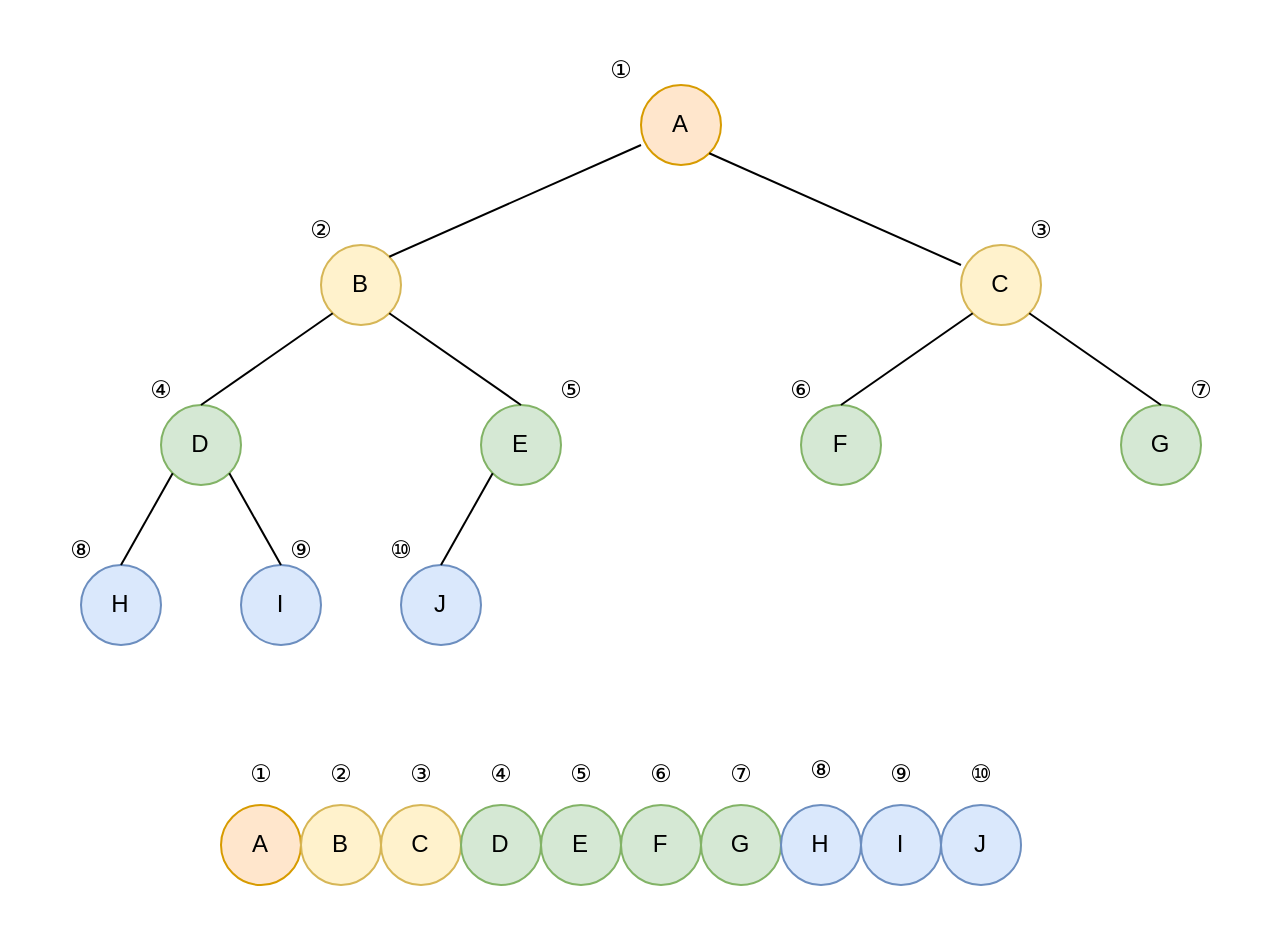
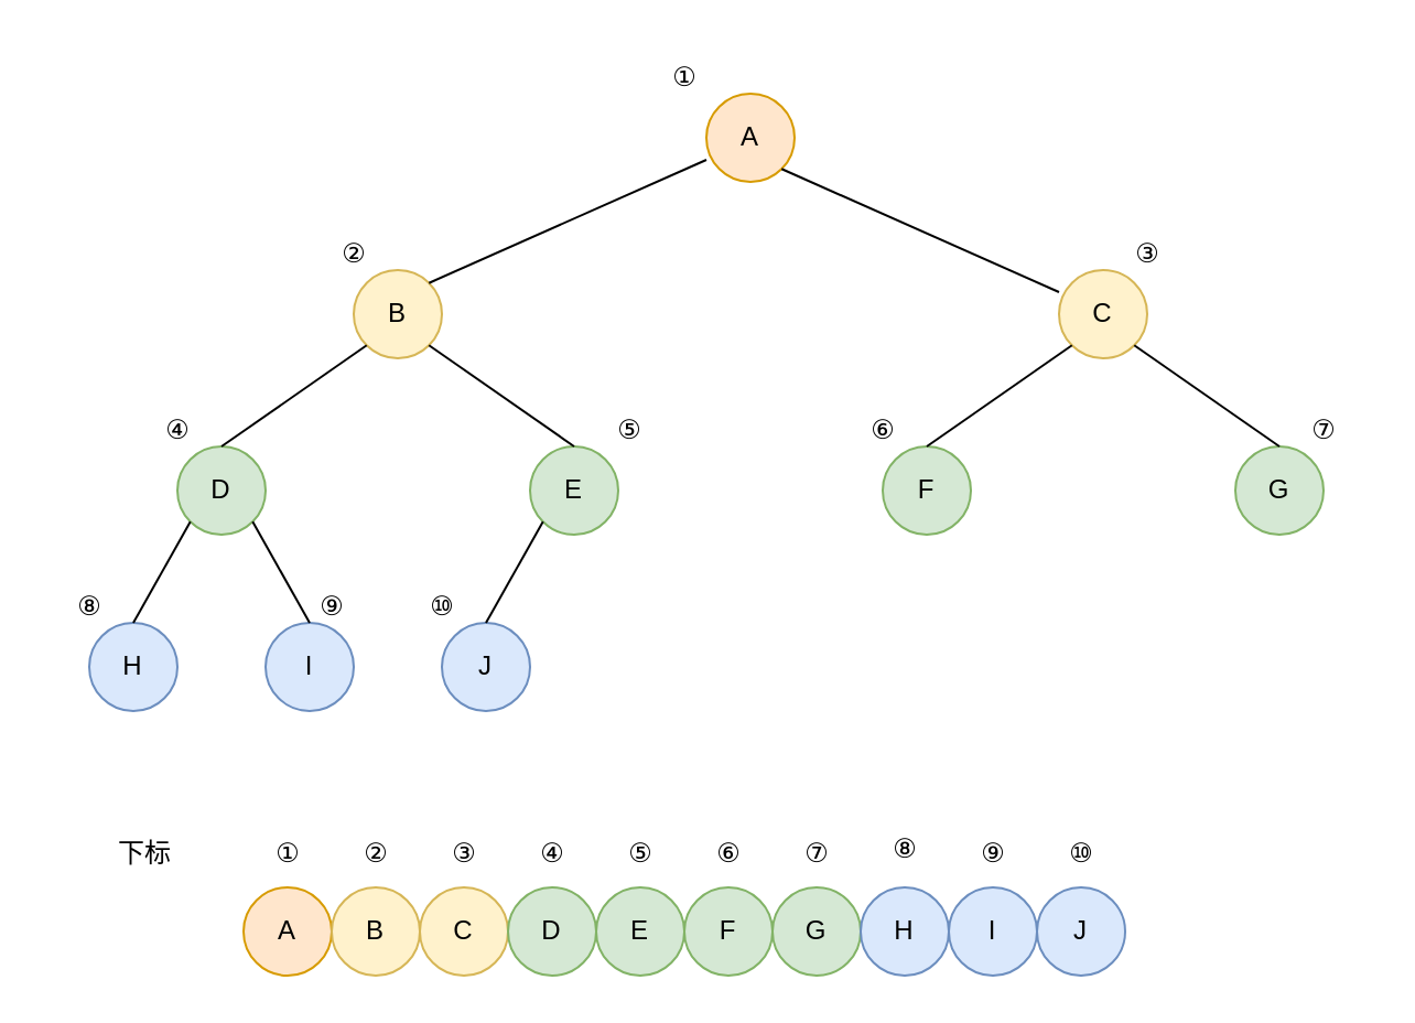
  <mxCell id="0" />
  <mxCell id="1" parent="0" />
  <mxCell id="2" value="A" style="ellipse;whiteSpace=wrap;html=1;aspect=fixed;fillColor=#ffe6cc;strokeColor=#d79b00;" vertex="1" parent="1"><mxGeometry x="320" y="42" width="40" height="40" as="geometry" /></mxCell>
  <mxCell id="3" value="H" style="ellipse;whiteSpace=wrap;html=1;aspect=fixed;fillColor=#dae8fc;strokeColor=#6c8ebf;" vertex="1" parent="1"><mxGeometry x="40" y="282" width="40" height="40" as="geometry" /></mxCell>
  <mxCell id="4" value="I" style="ellipse;whiteSpace=wrap;html=1;aspect=fixed;fillColor=#dae8fc;strokeColor=#6c8ebf;" vertex="1" parent="1"><mxGeometry x="120" y="282" width="40" height="40" as="geometry" /></mxCell>
  <mxCell id="5" value="J" style="ellipse;whiteSpace=wrap;html=1;aspect=fixed;fillColor=#dae8fc;strokeColor=#6c8ebf;" vertex="1" parent="1"><mxGeometry x="200" y="282" width="40" height="40" as="geometry" /></mxCell>
  <mxCell id="6" value="D" style="ellipse;whiteSpace=wrap;html=1;aspect=fixed;fillColor=#d5e8d4;strokeColor=#82b366;" vertex="1" parent="1"><mxGeometry x="80" y="202" width="40" height="40" as="geometry" /></mxCell>
  <mxCell id="7" value="E" style="ellipse;whiteSpace=wrap;html=1;aspect=fixed;fillColor=#d5e8d4;strokeColor=#82b366;" vertex="1" parent="1"><mxGeometry x="240" y="202" width="40" height="40" as="geometry" /></mxCell>
  <mxCell id="8" value="F" style="ellipse;whiteSpace=wrap;html=1;aspect=fixed;fillColor=#d5e8d4;strokeColor=#82b366;" vertex="1" parent="1"><mxGeometry x="400" y="202" width="40" height="40" as="geometry" /></mxCell>
  <mxCell id="9" value="G" style="ellipse;whiteSpace=wrap;html=1;aspect=fixed;fillColor=#d5e8d4;strokeColor=#82b366;" vertex="1" parent="1"><mxGeometry x="560" y="202" width="40" height="40" as="geometry" /></mxCell>
  <mxCell id="10" value="C" style="ellipse;whiteSpace=wrap;html=1;aspect=fixed;fillColor=#fff2cc;strokeColor=#d6b656;" vertex="1" parent="1"><mxGeometry x="480" y="122" width="40" height="40" as="geometry" /></mxCell>
  <mxCell id="11" value="B" style="ellipse;whiteSpace=wrap;html=1;aspect=fixed;fillColor=#fff2cc;strokeColor=#d6b656;" vertex="1" parent="1"><mxGeometry x="160" y="122" width="40" height="40" as="geometry" /></mxCell>
  <mxCell id="12" value="" style="endArrow=none;html=1;entryX=0;entryY=0.75;entryDx=0;entryDy=0;entryPerimeter=0;exitX=1;exitY=0;exitDx=0;exitDy=0;" edge="1" parent="1" source="11" target="2"><mxGeometry width="50" height="50" relative="1" as="geometry"><mxPoint x="240" y="122" as="sourcePoint" /><mxPoint x="290" y="72" as="targetPoint" /></mxGeometry></mxCell>
  <mxCell id="13" value="" style="endArrow=none;html=1;entryX=1;entryY=1;entryDx=0;entryDy=0;exitX=0;exitY=0.25;exitDx=0;exitDy=0;exitPerimeter=0;" edge="1" parent="1" source="10" target="2"><mxGeometry width="50" height="50" relative="1" as="geometry"><mxPoint x="204" y="138" as="sourcePoint" /><mxPoint x="330" y="82" as="targetPoint" /></mxGeometry></mxCell>
  <mxCell id="14" value="" style="endArrow=none;html=1;entryX=0;entryY=1;entryDx=0;entryDy=0;exitX=0.5;exitY=0;exitDx=0;exitDy=0;" edge="1" parent="1" source="6" target="11"><mxGeometry width="50" height="50" relative="1" as="geometry"><mxPoint x="204" y="138" as="sourcePoint" /><mxPoint x="330" y="82" as="targetPoint" /></mxGeometry></mxCell>
  <mxCell id="15" value="" style="endArrow=none;html=1;entryX=1;entryY=1;entryDx=0;entryDy=0;exitX=0.5;exitY=0;exitDx=0;exitDy=0;" edge="1" parent="1" source="7" target="11"><mxGeometry width="50" height="50" relative="1" as="geometry"><mxPoint x="110" y="212" as="sourcePoint" /><mxPoint x="176" y="166" as="targetPoint" /></mxGeometry></mxCell>
  <mxCell id="16" value="" style="endArrow=none;html=1;exitX=0.5;exitY=0;exitDx=0;exitDy=0;entryX=1;entryY=1;entryDx=0;entryDy=0;" edge="1" parent="1" source="9" target="10"><mxGeometry width="50" height="50" relative="1" as="geometry"><mxPoint x="586" y="202" as="sourcePoint" /><mxPoint x="520" y="162" as="targetPoint" /></mxGeometry></mxCell>
  <mxCell id="17" value="" style="endArrow=none;html=1;entryX=0;entryY=1;entryDx=0;entryDy=0;exitX=0.5;exitY=0;exitDx=0;exitDy=0;" edge="1" parent="1" source="8" target="10"><mxGeometry width="50" height="50" relative="1" as="geometry"><mxPoint x="420" y="202" as="sourcePoint" /><mxPoint x="486" y="156" as="targetPoint" /></mxGeometry></mxCell>
  <mxCell id="18" value="" style="endArrow=none;html=1;entryX=0;entryY=1;entryDx=0;entryDy=0;exitX=0.5;exitY=0;exitDx=0;exitDy=0;" edge="1" parent="1" source="3" target="6"><mxGeometry width="50" height="50" relative="1" as="geometry"><mxPoint x="120" y="222" as="sourcePoint" /><mxPoint x="186" y="176" as="targetPoint" /></mxGeometry></mxCell>
  <mxCell id="19" value="" style="endArrow=none;html=1;entryX=1;entryY=1;entryDx=0;entryDy=0;exitX=0.5;exitY=0;exitDx=0;exitDy=0;" edge="1" parent="1" source="4" target="6"><mxGeometry width="50" height="50" relative="1" as="geometry"><mxPoint x="70" y="292" as="sourcePoint" /><mxPoint x="96" y="246" as="targetPoint" /></mxGeometry></mxCell>
  <mxCell id="20" value="" style="endArrow=none;html=1;entryX=0;entryY=1;entryDx=0;entryDy=0;exitX=0.5;exitY=0;exitDx=0;exitDy=0;" edge="1" parent="1" source="5" target="7"><mxGeometry width="50" height="50" relative="1" as="geometry"><mxPoint x="150" y="292" as="sourcePoint" /><mxPoint x="124" y="246" as="targetPoint" /></mxGeometry></mxCell>
  <mxCell id="21" value="①" style="text;html=1;align=center;verticalAlign=middle;resizable=0;points=[];autosize=1;strokeColor=none;fillColor=none;" vertex="1" parent="1"><mxGeometry x="290" y="20" width="40" height="30" as="geometry" /></mxCell>
  <mxCell id="22" value="②" style="text;html=1;align=center;verticalAlign=middle;resizable=0;points=[];autosize=1;strokeColor=none;fillColor=none;" vertex="1" parent="1"><mxGeometry x="140" y="100" width="40" height="30" as="geometry" /></mxCell>
  <mxCell id="23" value="③" style="text;html=1;align=center;verticalAlign=middle;resizable=0;points=[];autosize=1;strokeColor=none;fillColor=none;" vertex="1" parent="1"><mxGeometry x="500" y="100" width="40" height="30" as="geometry" /></mxCell>
  <mxCell id="24" value="④" style="text;html=1;align=center;verticalAlign=middle;resizable=0;points=[];autosize=1;strokeColor=none;fillColor=none;" vertex="1" parent="1"><mxGeometry x="60" y="180" width="40" height="30" as="geometry" /></mxCell>
  <mxCell id="25" value="⑤" style="text;html=1;align=center;verticalAlign=middle;resizable=0;points=[];autosize=1;strokeColor=none;fillColor=none;" vertex="1" parent="1"><mxGeometry x="265" y="180" width="40" height="30" as="geometry" /></mxCell>
  <mxCell id="26" value="⑥" style="text;html=1;align=center;verticalAlign=middle;resizable=0;points=[];autosize=1;strokeColor=none;fillColor=none;" vertex="1" parent="1"><mxGeometry x="380" y="180" width="40" height="30" as="geometry" /></mxCell>
  <mxCell id="27" value="⑦" style="text;html=1;align=center;verticalAlign=middle;resizable=0;points=[];autosize=1;strokeColor=none;fillColor=none;" vertex="1" parent="1"><mxGeometry x="580" y="180" width="40" height="30" as="geometry" /></mxCell>
  <mxCell id="28" value="⑧" style="text;html=1;align=center;verticalAlign=middle;resizable=0;points=[];autosize=1;strokeColor=none;fillColor=none;" vertex="1" parent="1"><mxGeometry x="20" y="260" width="40" height="30" as="geometry" /></mxCell>
  <mxCell id="29" value="⑨" style="text;html=1;align=center;verticalAlign=middle;resizable=0;points=[];autosize=1;strokeColor=none;fillColor=none;" vertex="1" parent="1"><mxGeometry x="130" y="260" width="40" height="30" as="geometry" /></mxCell>
  <mxCell id="30" value="⑩" style="text;html=1;align=center;verticalAlign=middle;resizable=0;points=[];autosize=1;strokeColor=none;fillColor=none;" vertex="1" parent="1"><mxGeometry x="180" y="260" width="40" height="30" as="geometry" /></mxCell>
  <mxCell id="31" value="A" style="ellipse;whiteSpace=wrap;html=1;aspect=fixed;fillColor=#ffe6cc;strokeColor=#d79b00;" vertex="1" parent="1"><mxGeometry x="110" y="402" width="40" height="40" as="geometry" /></mxCell>
  <mxCell id="32" value="B" style="ellipse;whiteSpace=wrap;html=1;aspect=fixed;fillColor=#fff2cc;strokeColor=#d6b656;" vertex="1" parent="1"><mxGeometry x="150" y="402" width="40" height="40" as="geometry" /></mxCell>
  <mxCell id="33" value="C" style="ellipse;whiteSpace=wrap;html=1;aspect=fixed;fillColor=#fff2cc;strokeColor=#d6b656;" vertex="1" parent="1"><mxGeometry x="190" y="402" width="40" height="40" as="geometry" /></mxCell>
  <mxCell id="34" value="D" style="ellipse;whiteSpace=wrap;html=1;aspect=fixed;fillColor=#d5e8d4;strokeColor=#82b366;" vertex="1" parent="1"><mxGeometry x="230" y="402" width="40" height="40" as="geometry" /></mxCell>
  <mxCell id="35" value="E" style="ellipse;whiteSpace=wrap;html=1;aspect=fixed;fillColor=#d5e8d4;strokeColor=#82b366;" vertex="1" parent="1"><mxGeometry x="270" y="402" width="40" height="40" as="geometry" /></mxCell>
  <mxCell id="36" value="F" style="ellipse;whiteSpace=wrap;html=1;aspect=fixed;fillColor=#d5e8d4;strokeColor=#82b366;" vertex="1" parent="1"><mxGeometry x="310" y="402" width="40" height="40" as="geometry" /></mxCell>
  <mxCell id="37" value="G" style="ellipse;whiteSpace=wrap;html=1;aspect=fixed;fillColor=#d5e8d4;strokeColor=#82b366;" vertex="1" parent="1"><mxGeometry x="350" y="402" width="40" height="40" as="geometry" /></mxCell>
  <mxCell id="38" value="H" style="ellipse;whiteSpace=wrap;html=1;aspect=fixed;fillColor=#dae8fc;strokeColor=#6c8ebf;" vertex="1" parent="1"><mxGeometry x="390" y="402" width="40" height="40" as="geometry" /></mxCell>
  <mxCell id="39" value="I" style="ellipse;whiteSpace=wrap;html=1;aspect=fixed;fillColor=#dae8fc;strokeColor=#6c8ebf;" vertex="1" parent="1"><mxGeometry x="430" y="402" width="40" height="40" as="geometry" /></mxCell>
  <mxCell id="40" value="J" style="ellipse;whiteSpace=wrap;html=1;aspect=fixed;fillColor=#dae8fc;strokeColor=#6c8ebf;" vertex="1" parent="1"><mxGeometry x="470" y="402" width="40" height="40" as="geometry" /></mxCell>
+ <mxCell id="41" value="下标" style="text;html=1;align=center;verticalAlign=middle;resizable=0;points=[];autosize=1;strokeColor=none;fillColor=none;" vertex="1" parent="1"><mxGeometry x="40" y="372" width="50" height="30" as="geometry" /></mxCell>
  <mxCell id="42" value="①" style="text;html=1;align=center;verticalAlign=middle;resizable=0;points=[];autosize=1;strokeColor=none;fillColor=none;" vertex="1" parent="1"><mxGeometry x="110" y="372" width="40" height="30" as="geometry" /></mxCell>
  <mxCell id="43" value="②" style="text;html=1;align=center;verticalAlign=middle;resizable=0;points=[];autosize=1;strokeColor=none;fillColor=none;" vertex="1" parent="1"><mxGeometry x="150" y="372" width="40" height="30" as="geometry" /></mxCell>
  <mxCell id="44" value="③" style="text;html=1;align=center;verticalAlign=middle;resizable=0;points=[];autosize=1;strokeColor=none;fillColor=none;" vertex="1" parent="1"><mxGeometry x="190" y="372" width="40" height="30" as="geometry" /></mxCell>
  <mxCell id="45" value="④" style="text;html=1;align=center;verticalAlign=middle;resizable=0;points=[];autosize=1;strokeColor=none;fillColor=none;" vertex="1" parent="1"><mxGeometry x="230" y="372" width="40" height="30" as="geometry" /></mxCell>
  <mxCell id="46" value="⑤" style="text;html=1;align=center;verticalAlign=middle;resizable=0;points=[];autosize=1;strokeColor=none;fillColor=none;" vertex="1" parent="1"><mxGeometry x="270" y="372" width="40" height="30" as="geometry" /></mxCell>
  <mxCell id="47" value="⑥" style="text;html=1;align=center;verticalAlign=middle;resizable=0;points=[];autosize=1;strokeColor=none;fillColor=none;" vertex="1" parent="1"><mxGeometry x="310" y="372" width="40" height="30" as="geometry" /></mxCell>
  <mxCell id="48" value="⑦" style="text;html=1;align=center;verticalAlign=middle;resizable=0;points=[];autosize=1;strokeColor=none;fillColor=none;" vertex="1" parent="1"><mxGeometry x="350" y="372" width="40" height="30" as="geometry" /></mxCell>
  <mxCell id="49" value="⑧" style="text;html=1;align=center;verticalAlign=middle;resizable=0;points=[];autosize=1;strokeColor=none;fillColor=none;" vertex="1" parent="1"><mxGeometry x="390" y="370" width="40" height="30" as="geometry" /></mxCell>
  <mxCell id="50" value="⑨" style="text;html=1;align=center;verticalAlign=middle;resizable=0;points=[];autosize=1;strokeColor=none;fillColor=none;" vertex="1" parent="1"><mxGeometry x="430" y="372" width="40" height="30" as="geometry" /></mxCell>
  <mxCell id="51" value="⑩" style="text;html=1;align=center;verticalAlign=middle;resizable=0;points=[];autosize=1;strokeColor=none;fillColor=none;" vertex="1" parent="1"><mxGeometry x="470" y="372" width="40" height="30" as="geometry" /></mxCell>
